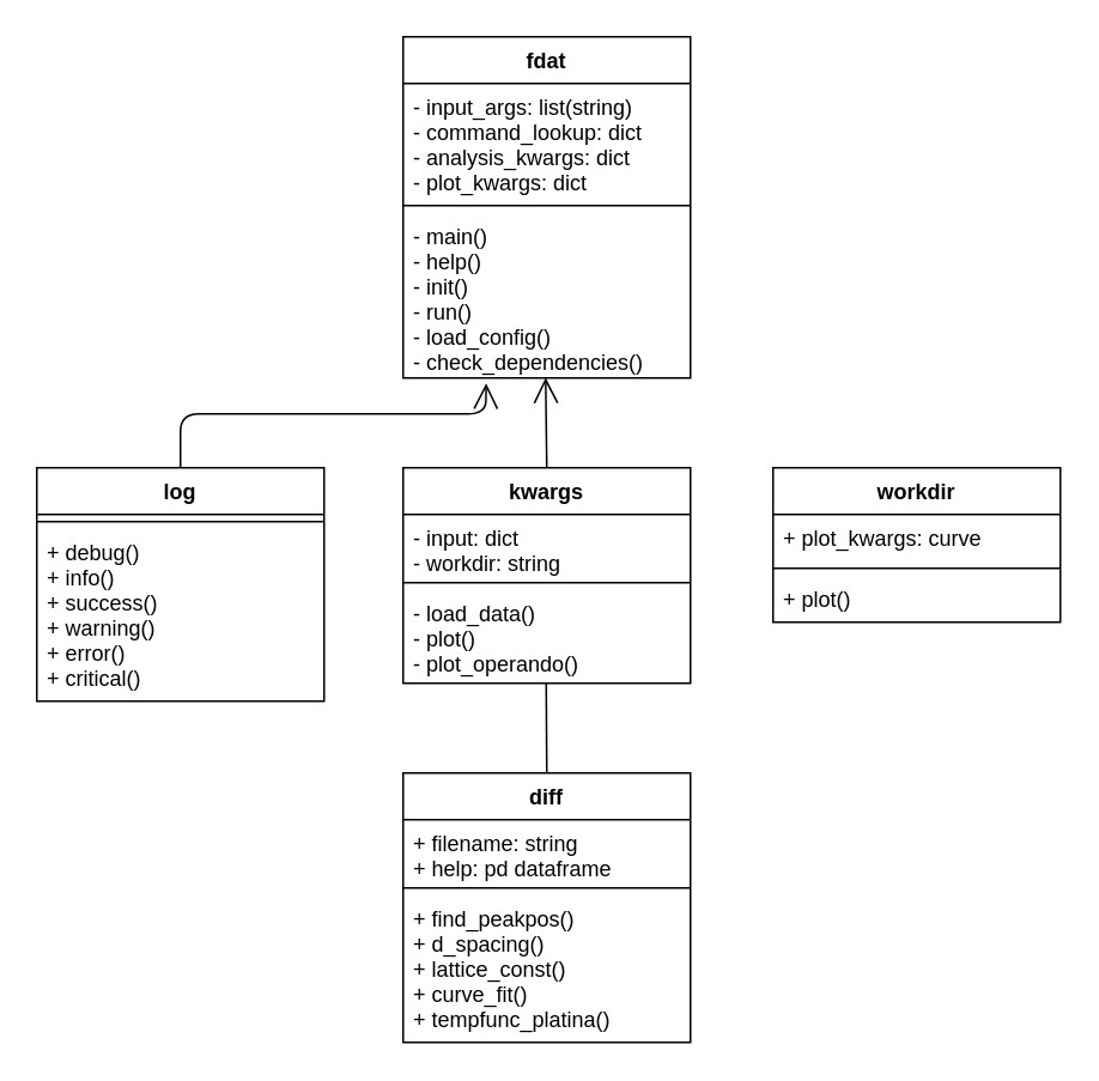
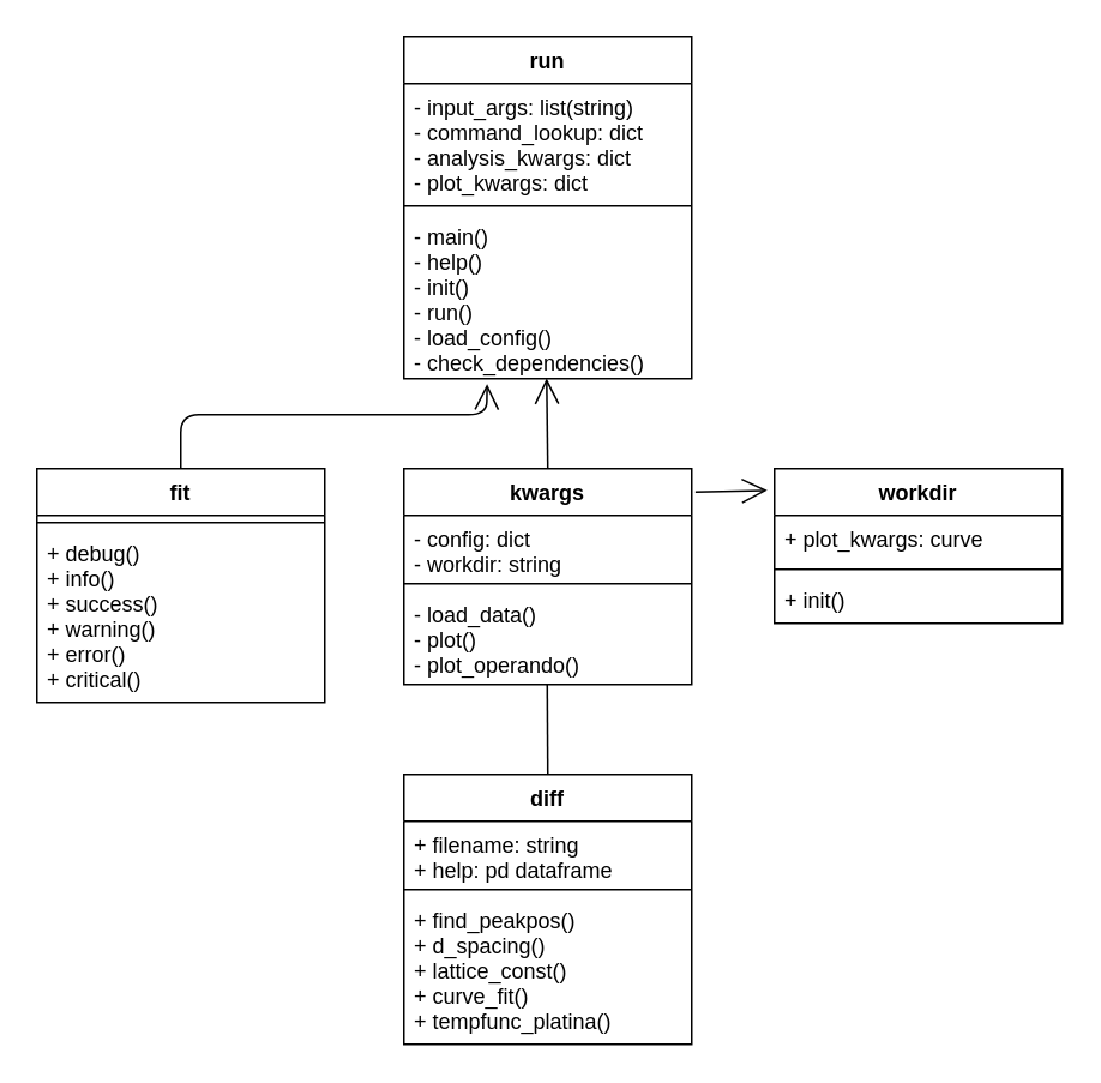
  <mxCell id="0" />
  <mxCell id="1" parent="0" />
- <mxCell id="2" value="fdat" style="swimlane;fontStyle=1;align=center;verticalAlign=top;childLayout=stackLayout;horizontal=1;startSize=26;horizontalStack=0;resizeParent=1;resizeParentMax=0;resizeLast=0;collapsible=1;marginBottom=0;" vertex="1" parent="1"><mxGeometry x="224" y="20" width="160" height="190" as="geometry" /></mxCell>
+ <mxCell id="2" value="run" style="swimlane;fontStyle=1;align=center;verticalAlign=top;childLayout=stackLayout;horizontal=1;startSize=26;horizontalStack=0;resizeParent=1;resizeParentMax=0;resizeLast=0;collapsible=1;marginBottom=0;" vertex="1" parent="1"><mxGeometry x="224" y="20" width="160" height="190" as="geometry" /></mxCell>
  <mxCell id="3" value="- input_args: list(string)&#10;- command_lookup: dict&#10;- analysis_kwargs: dict&#10;- plot_kwargs: dict" style="text;strokeColor=none;fillColor=none;align=left;verticalAlign=top;spacingLeft=4;spacingRight=4;overflow=hidden;rotatable=0;points=[[0,0.5],[1,0.5]];portConstraint=eastwest;" vertex="1" parent="2"><mxGeometry y="26" width="160" height="64" as="geometry" /></mxCell>
  <mxCell id="4" value="" style="line;strokeWidth=1;fillColor=none;align=left;verticalAlign=middle;spacingTop=-1;spacingLeft=3;spacingRight=3;rotatable=0;labelPosition=right;points=[];portConstraint=eastwest;" vertex="1" parent="2"><mxGeometry y="90" width="160" height="8" as="geometry" /></mxCell>
  <mxCell id="5" value="- main()&#10;- help()&#10;- init()&#10;- run()&#10;- load_config()&#10;- check_dependencies()" style="text;strokeColor=none;fillColor=none;align=left;verticalAlign=top;spacingLeft=4;spacingRight=4;overflow=hidden;rotatable=0;points=[[0,0.5],[1,0.5]];portConstraint=eastwest;" vertex="1" parent="2"><mxGeometry y="98" width="160" height="92" as="geometry" /></mxCell>
  <mxCell id="6" value="kwargs" style="swimlane;fontStyle=1;align=center;verticalAlign=top;childLayout=stackLayout;horizontal=1;startSize=26;horizontalStack=0;resizeParent=1;resizeParentMax=0;resizeLast=0;collapsible=1;marginBottom=0;" vertex="1" parent="1"><mxGeometry x="224" y="260" width="160" height="120" as="geometry" /></mxCell>
- <mxCell id="7" value="- input: dict&#10;- workdir: string" style="text;strokeColor=none;fillColor=none;align=left;verticalAlign=top;spacingLeft=4;spacingRight=4;overflow=hidden;rotatable=0;points=[[0,0.5],[1,0.5]];portConstraint=eastwest;" vertex="1" parent="6"><mxGeometry y="26" width="160" height="34" as="geometry" /></mxCell>
+ <mxCell id="7" value="- config: dict&#10;- workdir: string" style="text;strokeColor=none;fillColor=none;align=left;verticalAlign=top;spacingLeft=4;spacingRight=4;overflow=hidden;rotatable=0;points=[[0,0.5],[1,0.5]];portConstraint=eastwest;" vertex="1" parent="6"><mxGeometry y="26" width="160" height="34" as="geometry" /></mxCell>
  <mxCell id="8" value="" style="line;strokeWidth=1;fillColor=none;align=left;verticalAlign=middle;spacingTop=-1;spacingLeft=3;spacingRight=3;rotatable=0;labelPosition=right;points=[];portConstraint=eastwest;" vertex="1" parent="6"><mxGeometry y="60" width="160" height="8" as="geometry" /></mxCell>
  <mxCell id="9" value="- load_data()&#10;- plot()&#10;- plot_operando()" style="text;strokeColor=none;fillColor=none;align=left;verticalAlign=top;spacingLeft=4;spacingRight=4;overflow=hidden;rotatable=0;points=[[0,0.5],[1,0.5]];portConstraint=eastwest;" vertex="1" parent="6"><mxGeometry y="68" width="160" height="52" as="geometry" /></mxCell>
- <mxCell id="10" value="log" style="swimlane;fontStyle=1;align=center;verticalAlign=top;childLayout=stackLayout;horizontal=1;startSize=26;horizontalStack=0;resizeParent=1;resizeParentMax=0;resizeLast=0;collapsible=1;marginBottom=0;" vertex="1" parent="1"><mxGeometry x="20" y="260" width="160" height="130" as="geometry" /></mxCell>
+ <mxCell id="10" value="fit" style="swimlane;fontStyle=1;align=center;verticalAlign=top;childLayout=stackLayout;horizontal=1;startSize=26;horizontalStack=0;resizeParent=1;resizeParentMax=0;resizeLast=0;collapsible=1;marginBottom=0;" vertex="1" parent="1"><mxGeometry x="20" y="260" width="160" height="130" as="geometry" /></mxCell>
  <mxCell id="11" value="" style="line;strokeWidth=1;fillColor=none;align=left;verticalAlign=middle;spacingTop=-1;spacingLeft=3;spacingRight=3;rotatable=0;labelPosition=right;points=[];portConstraint=eastwest;" vertex="1" parent="10"><mxGeometry y="26" width="160" height="8" as="geometry" /></mxCell>
  <mxCell id="12" value="+ debug()&#10;+ info()&#10;+ success()&#10;+ warning()&#10;+ error()&#10;+ critical()" style="text;strokeColor=none;fillColor=none;align=left;verticalAlign=top;spacingLeft=4;spacingRight=4;overflow=hidden;rotatable=0;points=[[0,0.5],[1,0.5]];portConstraint=eastwest;" vertex="1" parent="10"><mxGeometry y="34" width="160" height="96" as="geometry" /></mxCell>
  <mxCell id="13" value="diff" style="swimlane;fontStyle=1;align=center;verticalAlign=top;childLayout=stackLayout;horizontal=1;startSize=26;horizontalStack=0;resizeParent=1;resizeParentMax=0;resizeLast=0;collapsible=1;marginBottom=0;" vertex="1" parent="1"><mxGeometry x="224" y="430" width="160" height="150" as="geometry" /></mxCell>
  <mxCell id="14" value="+ filename: string&#10;+ help: pd dataframe" style="text;strokeColor=none;fillColor=none;align=left;verticalAlign=top;spacingLeft=4;spacingRight=4;overflow=hidden;rotatable=0;points=[[0,0.5],[1,0.5]];portConstraint=eastwest;" vertex="1" parent="13"><mxGeometry y="26" width="160" height="34" as="geometry" /></mxCell>
  <mxCell id="15" value="" style="line;strokeWidth=1;fillColor=none;align=left;verticalAlign=middle;spacingTop=-1;spacingLeft=3;spacingRight=3;rotatable=0;labelPosition=right;points=[];portConstraint=eastwest;" vertex="1" parent="13"><mxGeometry y="60" width="160" height="8" as="geometry" /></mxCell>
  <mxCell id="16" value="+ find_peakpos()&#10;+ d_spacing()&#10;+ lattice_const()&#10;+ curve_fit()&#10;+ tempfunc_platina()&#10;" style="text;strokeColor=none;fillColor=none;align=left;verticalAlign=top;spacingLeft=4;spacingRight=4;overflow=hidden;rotatable=0;points=[[0,0.5],[1,0.5]];portConstraint=eastwest;" vertex="1" parent="13"><mxGeometry y="68" width="160" height="82" as="geometry" /></mxCell>
  <mxCell id="17" value="workdir" style="swimlane;fontStyle=1;align=center;verticalAlign=top;childLayout=stackLayout;horizontal=1;startSize=26;horizontalStack=0;resizeParent=1;resizeParentMax=0;resizeLast=0;collapsible=1;marginBottom=0;" vertex="1" parent="1"><mxGeometry x="430" y="260" width="160" height="86" as="geometry" /></mxCell>
  <mxCell id="18" value="+ plot_kwargs: curve" style="text;strokeColor=none;fillColor=none;align=left;verticalAlign=top;spacingLeft=4;spacingRight=4;overflow=hidden;rotatable=0;points=[[0,0.5],[1,0.5]];portConstraint=eastwest;" vertex="1" parent="17"><mxGeometry y="26" width="160" height="26" as="geometry" /></mxCell>
  <mxCell id="19" value="" style="line;strokeWidth=1;fillColor=none;align=left;verticalAlign=middle;spacingTop=-1;spacingLeft=3;spacingRight=3;rotatable=0;labelPosition=right;points=[];portConstraint=eastwest;" vertex="1" parent="17"><mxGeometry y="52" width="160" height="8" as="geometry" /></mxCell>
- <mxCell id="20" value="+ plot()" style="text;strokeColor=none;fillColor=none;align=left;verticalAlign=top;spacingLeft=4;spacingRight=4;overflow=hidden;rotatable=0;points=[[0,0.5],[1,0.5]];portConstraint=eastwest;" vertex="1" parent="17"><mxGeometry y="60" width="160" height="26" as="geometry" /></mxCell>
+ <mxCell id="20" value="+ init()" style="text;strokeColor=none;fillColor=none;align=left;verticalAlign=top;spacingLeft=4;spacingRight=4;overflow=hidden;rotatable=0;points=[[0,0.5],[1,0.5]];portConstraint=eastwest;" vertex="1" parent="17"><mxGeometry y="60" width="160" height="26" as="geometry" /></mxCell>
+ <mxCell id="21" value="" style="endArrow=open;endFill=1;endSize=12;html=1;entryX=-0.025;entryY=0.14;entryDx=0;entryDy=0;entryPerimeter=0;exitX=1.013;exitY=0.108;exitDx=0;exitDy=0;exitPerimeter=0;" edge="1" parent="1" source="6" target="17"><mxGeometry width="160" relative="1" as="geometry"><mxPoint x="220" y="320" as="sourcePoint" /><mxPoint x="380" y="320" as="targetPoint" /></mxGeometry></mxCell>
  <mxCell id="22" value="" style="endArrow=open;endFill=1;endSize=12;html=1;exitX=0.5;exitY=0;exitDx=0;exitDy=0;entryX=0.496;entryY=0.999;entryDx=0;entryDy=0;entryPerimeter=0;" edge="1" parent="1" source="6" target="5"><mxGeometry width="160" relative="1" as="geometry"><mxPoint x="306" y="250" as="sourcePoint" /><mxPoint x="306" y="213" as="targetPoint" /></mxGeometry></mxCell>
  <mxCell id="23" value="" style="endArrow=open;endFill=1;endSize=12;html=1;entryX=0.289;entryY=1.033;entryDx=0;entryDy=0;entryPerimeter=0;exitX=0.5;exitY=0;exitDx=0;exitDy=0;" edge="1" parent="1" source="10" target="5"><mxGeometry width="160" relative="1" as="geometry"><mxPoint x="150" y="280" as="sourcePoint" /><mxPoint x="310" y="280" as="targetPoint" /><Array as="points"><mxPoint x="100" y="230" /><mxPoint x="270" y="230" /></Array></mxGeometry></mxCell>
  <mxCell id="24" value="" style="endArrow=none;endFill=1;endSize=12;html=1;entryX=0.498;entryY=0.996;entryDx=0;entryDy=0;entryPerimeter=0;exitX=0.5;exitY=0;exitDx=0;exitDy=0;" edge="1" parent="1" source="13" target="9"><mxGeometry width="160" relative="1" as="geometry"><mxPoint x="150" y="280" as="sourcePoint" /><mxPoint x="310" y="280" as="targetPoint" /></mxGeometry></mxCell>
